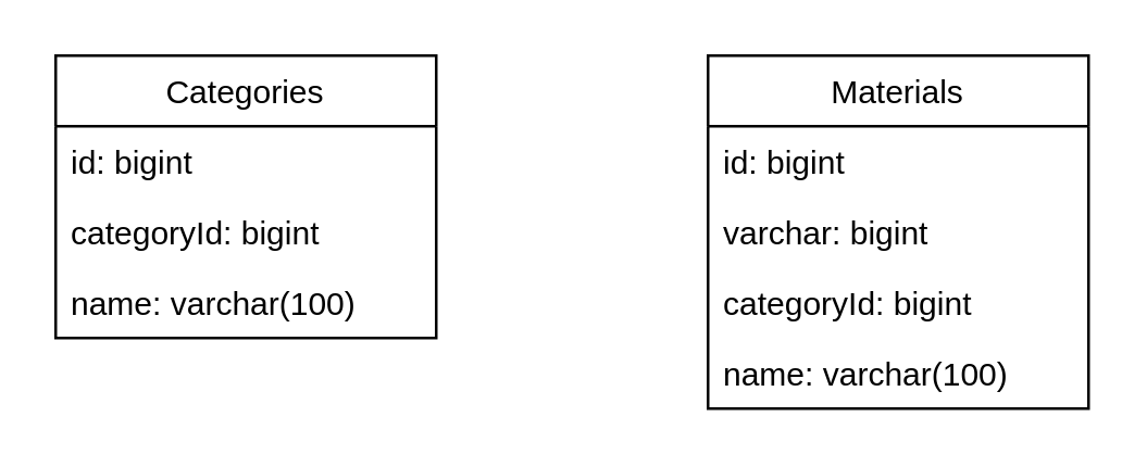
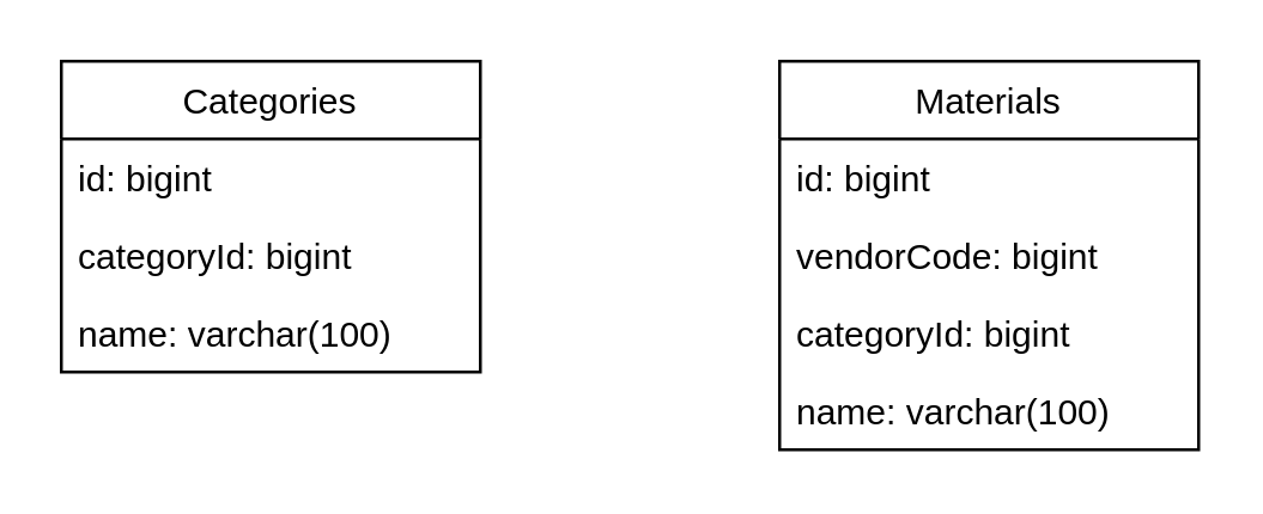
  <mxCell id="0" />
  <mxCell id="1" parent="0" />
  <mxCell id="2" value="Categories" style="swimlane;fontStyle=0;childLayout=stackLayout;horizontal=1;startSize=26;fillColor=none;horizontalStack=0;resizeParent=1;resizeParentMax=0;resizeLast=0;collapsible=1;marginBottom=0;" vertex="1" parent="1"><mxGeometry x="20" y="20" width="140" height="104" as="geometry" /></mxCell>
  <mxCell id="3" value="id: bigint" style="text;strokeColor=none;fillColor=none;align=left;verticalAlign=top;spacingLeft=4;spacingRight=4;overflow=hidden;rotatable=0;points=[[0,0.5],[1,0.5]];portConstraint=eastwest;" vertex="1" parent="2"><mxGeometry y="26" width="140" height="26" as="geometry" /></mxCell>
  <mxCell id="4" value="categoryId: bigint" style="text;strokeColor=none;fillColor=none;align=left;verticalAlign=top;spacingLeft=4;spacingRight=4;overflow=hidden;rotatable=0;points=[[0,0.5],[1,0.5]];portConstraint=eastwest;" vertex="1" parent="2"><mxGeometry y="52" width="140" height="26" as="geometry" /></mxCell>
  <mxCell id="5" value="name: varchar(100)" style="text;strokeColor=none;fillColor=none;align=left;verticalAlign=top;spacingLeft=4;spacingRight=4;overflow=hidden;rotatable=0;points=[[0,0.5],[1,0.5]];portConstraint=eastwest;" vertex="1" parent="2"><mxGeometry y="78" width="140" height="26" as="geometry" /></mxCell>
  <mxCell id="6" value="Materials" style="swimlane;fontStyle=0;childLayout=stackLayout;horizontal=1;startSize=26;fillColor=none;horizontalStack=0;resizeParent=1;resizeParentMax=0;resizeLast=0;collapsible=1;marginBottom=0;" vertex="1" parent="1"><mxGeometry x="260" y="20" width="140" height="130" as="geometry" /></mxCell>
  <mxCell id="7" value="id: bigint" style="text;strokeColor=none;fillColor=none;align=left;verticalAlign=top;spacingLeft=4;spacingRight=4;overflow=hidden;rotatable=0;points=[[0,0.5],[1,0.5]];portConstraint=eastwest;" vertex="1" parent="6"><mxGeometry y="26" width="140" height="26" as="geometry" /></mxCell>
- <mxCell id="8" value="varchar: bigint" style="text;strokeColor=none;fillColor=none;align=left;verticalAlign=top;spacingLeft=4;spacingRight=4;overflow=hidden;rotatable=0;points=[[0,0.5],[1,0.5]];portConstraint=eastwest;" vertex="1" parent="6"><mxGeometry y="52" width="140" height="26" as="geometry" /></mxCell>
+ <mxCell id="8" value="vendorCode: bigint" style="text;strokeColor=none;fillColor=none;align=left;verticalAlign=top;spacingLeft=4;spacingRight=4;overflow=hidden;rotatable=0;points=[[0,0.5],[1,0.5]];portConstraint=eastwest;" vertex="1" parent="6"><mxGeometry y="52" width="140" height="26" as="geometry" /></mxCell>
  <mxCell id="9" value="categoryId: bigint" style="text;strokeColor=none;fillColor=none;align=left;verticalAlign=top;spacingLeft=4;spacingRight=4;overflow=hidden;rotatable=0;points=[[0,0.5],[1,0.5]];portConstraint=eastwest;" vertex="1" parent="6"><mxGeometry y="78" width="140" height="26" as="geometry" /></mxCell>
  <mxCell id="10" value="name: varchar(100)" style="text;strokeColor=none;fillColor=none;align=left;verticalAlign=top;spacingLeft=4;spacingRight=4;overflow=hidden;rotatable=0;points=[[0,0.5],[1,0.5]];portConstraint=eastwest;" vertex="1" parent="6"><mxGeometry y="104" width="140" height="26" as="geometry" /></mxCell>
